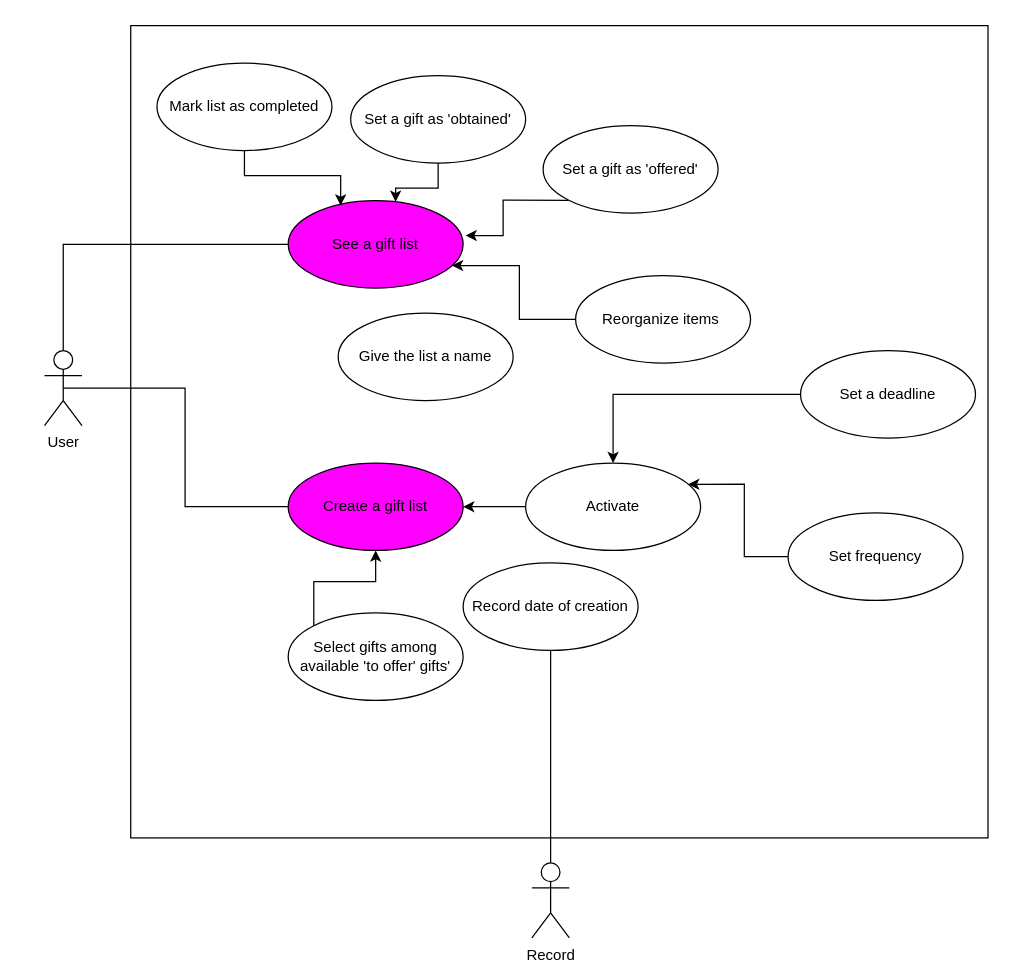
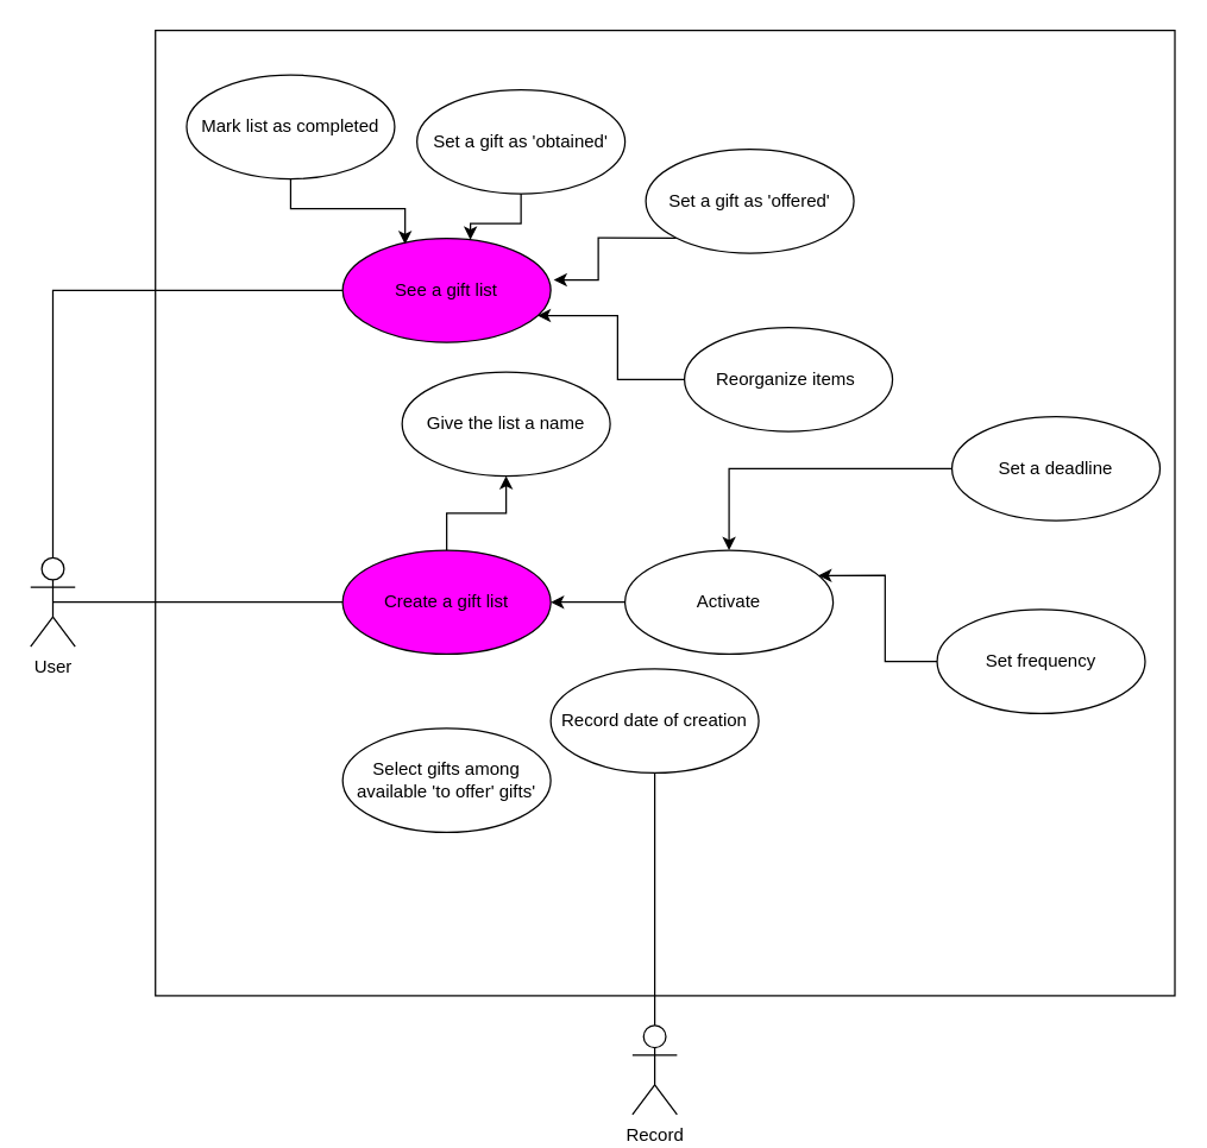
  <mxCell id="0" />
  <mxCell id="1" parent="0" />
  <mxCell id="2" value="" style="rounded=0;whiteSpace=wrap;html=1;fillColor=#FFFFFF;" vertex="1" parent="1"><mxGeometry x="104" y="20" width="686" height="650" as="geometry" /></mxCell>
  <mxCell id="3" style="edgeStyle=orthogonalEdgeStyle;rounded=0;orthogonalLoop=1;jettySize=auto;html=1;exitX=0.5;exitY=0.5;exitDx=0;exitDy=0;exitPerimeter=0;entryX=0;entryY=0.5;entryDx=0;entryDy=0;endArrow=none;endFill=0;" edge="1" parent="1" source="4" target="6"><mxGeometry relative="1" as="geometry" /></mxCell>
- <mxCell id="4" value="User" style="shape=umlActor;verticalLabelPosition=bottom;labelBackgroundColor=#ffffff;verticalAlign=top;html=1;outlineConnect=0;fillColor=#FFFFFF;" vertex="1" parent="1"><mxGeometry x="35" y="280" width="30" height="60" as="geometry" /></mxCell>
+ <mxCell id="4" value="User" style="shape=umlActor;verticalLabelPosition=bottom;labelBackgroundColor=#ffffff;verticalAlign=top;html=1;outlineConnect=0;fillColor=#FFFFFF;" vertex="1" parent="1"><mxGeometry y="375" width="30" height="60" as="geometry" x="20" /></mxCell>
+ <mxCell id="5" style="edgeStyle=orthogonalEdgeStyle;rounded=0;orthogonalLoop=1;jettySize=auto;html=1;exitX=0.5;exitY=0;exitDx=0;exitDy=0;entryX=0.5;entryY=1;entryDx=0;entryDy=0;startArrow=none;startFill=0;endArrow=classic;endFill=1;" edge="1" parent="1" source="6" target="7"><mxGeometry relative="1" as="geometry" /></mxCell>
  <mxCell id="6" value="Create a gift list" style="ellipse;whiteSpace=wrap;html=1;fillColor=#FF00FF;" vertex="1" parent="1"><mxGeometry x="230" y="370" width="140" height="70" as="geometry" /></mxCell>
  <mxCell id="7" value="Give the list a name" style="ellipse;whiteSpace=wrap;html=1;fillColor=#FFFFFF;" vertex="1" parent="1"><mxGeometry x="270" y="250" width="140" height="70" as="geometry" /></mxCell>
  <mxCell id="8" value="Record date of creation" style="ellipse;whiteSpace=wrap;html=1;fillColor=#FFFFFF;" vertex="1" parent="1"><mxGeometry x="370" y="450" width="140" height="70" as="geometry" /></mxCell>
  <mxCell id="9" style="edgeStyle=orthogonalEdgeStyle;rounded=0;orthogonalLoop=1;jettySize=auto;html=1;exitX=0.5;exitY=0;exitDx=0;exitDy=0;exitPerimeter=0;entryX=0.5;entryY=1;entryDx=0;entryDy=0;endArrow=none;endFill=0;" edge="1" parent="1" source="10" target="8"><mxGeometry relative="1" as="geometry" /></mxCell>
  <mxCell id="10" value="Record" style="shape=umlActor;verticalLabelPosition=bottom;labelBackgroundColor=#ffffff;verticalAlign=top;html=1;outlineConnect=0;fillColor=#FFFFFF;" vertex="1" parent="1"><mxGeometry x="425" y="690" width="30" height="60" as="geometry" /></mxCell>
  <mxCell id="11" style="edgeStyle=orthogonalEdgeStyle;rounded=0;orthogonalLoop=1;jettySize=auto;html=1;exitX=0;exitY=0.5;exitDx=0;exitDy=0;entryX=1;entryY=0.5;entryDx=0;entryDy=0;startArrow=none;startFill=0;endArrow=classic;endFill=1;" edge="1" parent="1" source="12" target="6"><mxGeometry relative="1" as="geometry" /></mxCell>
  <mxCell id="12" value="Activate" style="ellipse;whiteSpace=wrap;html=1;fillColor=#FFFFFF;" vertex="1" parent="1"><mxGeometry x="420" y="370" width="140" height="70" as="geometry" /></mxCell>
  <mxCell id="13" style="edgeStyle=orthogonalEdgeStyle;rounded=0;orthogonalLoop=1;jettySize=auto;html=1;exitX=0;exitY=0.5;exitDx=0;exitDy=0;entryX=0.929;entryY=0.243;entryDx=0;entryDy=0;entryPerimeter=0;startArrow=none;startFill=0;endArrow=classic;endFill=1;" edge="1" parent="1" source="14" target="12"><mxGeometry relative="1" as="geometry" /></mxCell>
  <mxCell id="14" value="Set frequency" style="ellipse;whiteSpace=wrap;html=1;fillColor=#FFFFFF;" vertex="1" parent="1"><mxGeometry x="630" y="410" width="140" height="70" as="geometry" /></mxCell>
  <mxCell id="15" style="edgeStyle=orthogonalEdgeStyle;rounded=0;orthogonalLoop=1;jettySize=auto;html=1;endArrow=classic;endFill=1;startArrow=none;startFill=0;" edge="1" parent="1" source="16" target="12"><mxGeometry relative="1" as="geometry" /></mxCell>
  <mxCell id="16" value="Set a deadline" style="ellipse;whiteSpace=wrap;html=1;fillColor=#FFFFFF;" vertex="1" parent="1"><mxGeometry x="640" y="280" width="140" height="70" as="geometry" /></mxCell>
- <mxCell id="17" style="edgeStyle=orthogonalEdgeStyle;rounded=0;orthogonalLoop=1;jettySize=auto;html=1;exitX=0;exitY=1;exitDx=0;exitDy=0;entryX=0.5;entryY=1;entryDx=0;entryDy=0;startArrow=none;startFill=0;endArrow=classic;endFill=1;" edge="1" parent="1" source="18" target="6"><mxGeometry relative="1" as="geometry" /></mxCell>
  <mxCell id="18" value="Select gifts among available 'to offer' gifts'" style="ellipse;whiteSpace=wrap;html=1;fillColor=#FFFFFF;" vertex="1" parent="1"><mxGeometry x="230" y="490" width="140" height="70" as="geometry" /></mxCell>
  <mxCell id="19" style="edgeStyle=orthogonalEdgeStyle;rounded=0;orthogonalLoop=1;jettySize=auto;html=1;exitX=0;exitY=0.5;exitDx=0;exitDy=0;startArrow=none;startFill=0;endArrow=none;endFill=0;" edge="1" parent="1" source="20" target="4"><mxGeometry relative="1" as="geometry" /></mxCell>
  <mxCell id="20" value="See a gift list" style="ellipse;whiteSpace=wrap;html=1;fillColor=#FF00FF;" vertex="1" parent="1"><mxGeometry x="230" y="160" width="140" height="70" as="geometry" /></mxCell>
  <mxCell id="21" style="edgeStyle=orthogonalEdgeStyle;rounded=0;orthogonalLoop=1;jettySize=auto;html=1;exitX=0.5;exitY=1;exitDx=0;exitDy=0;entryX=0.614;entryY=0.014;entryDx=0;entryDy=0;entryPerimeter=0;startArrow=none;startFill=0;endArrow=classic;endFill=1;" edge="1" parent="1" source="22" target="20"><mxGeometry relative="1" as="geometry" /></mxCell>
  <mxCell id="22" value="Set a gift as 'obtained'" style="ellipse;whiteSpace=wrap;html=1;fillColor=#FFFFFF;" vertex="1" parent="1"><mxGeometry x="280" y="60" width="140" height="70" as="geometry" /></mxCell>
  <mxCell id="23" style="edgeStyle=orthogonalEdgeStyle;rounded=0;orthogonalLoop=1;jettySize=auto;html=1;exitX=0;exitY=1;exitDx=0;exitDy=0;entryX=1.014;entryY=0.4;entryDx=0;entryDy=0;entryPerimeter=0;startArrow=none;startFill=0;endArrow=classic;endFill=1;" edge="1" parent="1" source="24" target="20"><mxGeometry relative="1" as="geometry" /></mxCell>
  <mxCell id="24" value="Set a gift as 'offered'" style="ellipse;whiteSpace=wrap;html=1;fillColor=#FFFFFF;" vertex="1" parent="1"><mxGeometry x="434" y="100" width="140" height="70" as="geometry" /></mxCell>
  <mxCell id="25" style="edgeStyle=orthogonalEdgeStyle;rounded=0;orthogonalLoop=1;jettySize=auto;html=1;exitX=0;exitY=0.5;exitDx=0;exitDy=0;entryX=0.936;entryY=0.743;entryDx=0;entryDy=0;entryPerimeter=0;startArrow=none;startFill=0;endArrow=classic;endFill=1;" edge="1" parent="1" source="26" target="20"><mxGeometry relative="1" as="geometry" /></mxCell>
  <mxCell id="26" value="Reorganize items&amp;nbsp;" style="ellipse;whiteSpace=wrap;html=1;fillColor=#FFFFFF;" vertex="1" parent="1"><mxGeometry x="460" y="220" width="140" height="70" as="geometry" /></mxCell>
  <mxCell id="27" style="edgeStyle=orthogonalEdgeStyle;rounded=0;orthogonalLoop=1;jettySize=auto;html=1;exitX=0.5;exitY=1;exitDx=0;exitDy=0;entryX=0.3;entryY=0.057;entryDx=0;entryDy=0;entryPerimeter=0;startArrow=none;startFill=0;endArrow=classic;endFill=1;" edge="1" parent="1" source="28" target="20"><mxGeometry relative="1" as="geometry" /></mxCell>
  <mxCell id="28" value="Mark list as completed" style="ellipse;whiteSpace=wrap;html=1;fillColor=#FFFFFF;" vertex="1" parent="1"><mxGeometry x="125" y="50" width="140" height="70" as="geometry" /></mxCell>
